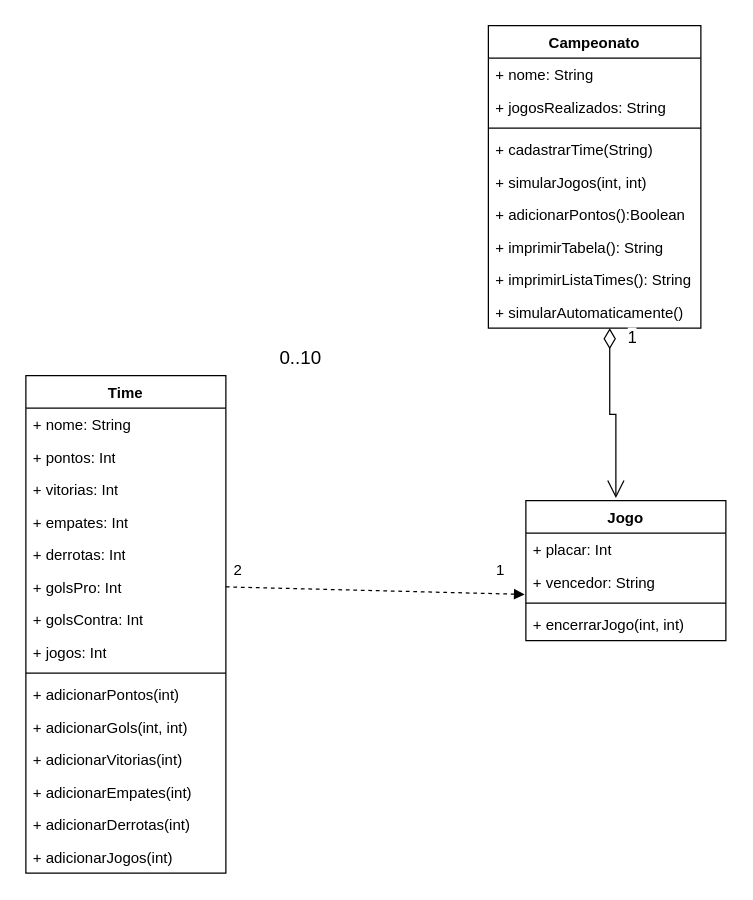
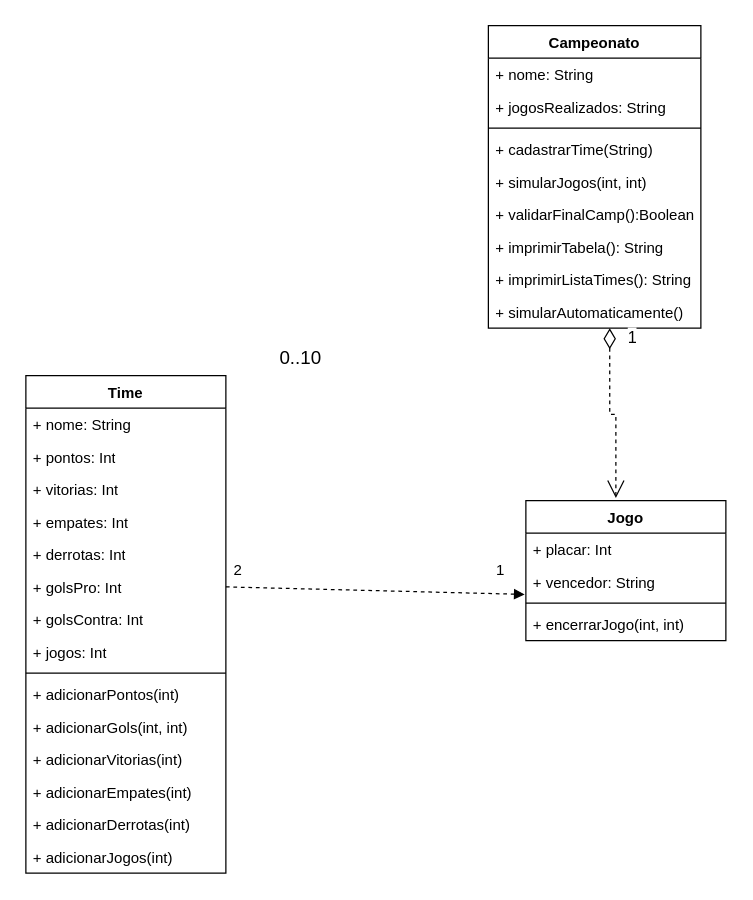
  <mxCell id="0" />
  <mxCell id="1" parent="0" />
  <mxCell id="2" value="Campeonato" style="swimlane;fontStyle=1;align=center;verticalAlign=top;childLayout=stackLayout;horizontal=1;startSize=26;horizontalStack=0;resizeParent=1;resizeParentMax=0;resizeLast=0;collapsible=1;marginBottom=0;whiteSpace=wrap;html=1;" vertex="1" parent="1"><mxGeometry x="390" y="20" width="170" height="242" as="geometry" /></mxCell>
  <mxCell id="3" value="+ nome: String" style="text;strokeColor=none;fillColor=none;align=left;verticalAlign=top;spacingLeft=4;spacingRight=4;overflow=hidden;rotatable=0;points=[[0,0.5],[1,0.5]];portConstraint=eastwest;whiteSpace=wrap;html=1;" vertex="1" parent="2"><mxGeometry y="26" width="170" height="26" as="geometry" /></mxCell>
  <mxCell id="4" value="+ jogosRealizados: String" style="text;strokeColor=none;fillColor=none;align=left;verticalAlign=top;spacingLeft=4;spacingRight=4;overflow=hidden;rotatable=0;points=[[0,0.5],[1,0.5]];portConstraint=eastwest;whiteSpace=wrap;html=1;" vertex="1" parent="2"><mxGeometry y="52" width="170" height="26" as="geometry" /></mxCell>
  <mxCell id="5" value="" style="line;strokeWidth=1;fillColor=none;align=left;verticalAlign=middle;spacingTop=-1;spacingLeft=3;spacingRight=3;rotatable=0;labelPosition=right;points=[];portConstraint=eastwest;strokeColor=inherit;" vertex="1" parent="2"><mxGeometry y="78" width="170" height="8" as="geometry" /></mxCell>
  <mxCell id="6" value="+ cadastrarTime(String)" style="text;strokeColor=none;fillColor=none;align=left;verticalAlign=top;spacingLeft=4;spacingRight=4;overflow=hidden;rotatable=0;points=[[0,0.5],[1,0.5]];portConstraint=eastwest;whiteSpace=wrap;html=1;" vertex="1" parent="2"><mxGeometry y="86" width="170" height="26" as="geometry" /></mxCell>
  <mxCell id="7" value="+ simularJogos(int, int)" style="text;strokeColor=none;fillColor=none;align=left;verticalAlign=top;spacingLeft=4;spacingRight=4;overflow=hidden;rotatable=0;points=[[0,0.5],[1,0.5]];portConstraint=eastwest;whiteSpace=wrap;html=1;" vertex="1" parent="2"><mxGeometry y="112" width="170" height="26" as="geometry" /></mxCell>
- <mxCell id="8" value="+ adicionarPontos():Boolean" style="text;strokeColor=none;fillColor=none;align=left;verticalAlign=top;spacingLeft=4;spacingRight=4;overflow=hidden;rotatable=0;points=[[0,0.5],[1,0.5]];portConstraint=eastwest;whiteSpace=wrap;html=1;" vertex="1" parent="2"><mxGeometry y="138" width="170" height="26" as="geometry" /></mxCell>
+ <mxCell id="8" value="+ validarFinalCamp():Boolean" style="text;strokeColor=none;fillColor=none;align=left;verticalAlign=top;spacingLeft=4;spacingRight=4;overflow=hidden;rotatable=0;points=[[0,0.5],[1,0.5]];portConstraint=eastwest;whiteSpace=wrap;html=1;" vertex="1" parent="2"><mxGeometry y="138" width="170" height="26" as="geometry" /></mxCell>
  <mxCell id="9" value="+ imprimirTabela(): String" style="text;strokeColor=none;fillColor=none;align=left;verticalAlign=top;spacingLeft=4;spacingRight=4;overflow=hidden;rotatable=0;points=[[0,0.5],[1,0.5]];portConstraint=eastwest;whiteSpace=wrap;html=1;" vertex="1" parent="2"><mxGeometry y="164" width="170" height="26" as="geometry" /></mxCell>
  <mxCell id="10" value="+ imprimirListaTimes(): String" style="text;strokeColor=none;fillColor=none;align=left;verticalAlign=top;spacingLeft=4;spacingRight=4;overflow=hidden;rotatable=0;points=[[0,0.5],[1,0.5]];portConstraint=eastwest;whiteSpace=wrap;html=1;" vertex="1" parent="2"><mxGeometry y="190" width="170" height="26" as="geometry" /></mxCell>
  <mxCell id="11" value="+ simularAutomaticamente()" style="text;strokeColor=none;fillColor=none;align=left;verticalAlign=top;spacingLeft=4;spacingRight=4;overflow=hidden;rotatable=0;points=[[0,0.5],[1,0.5]];portConstraint=eastwest;whiteSpace=wrap;html=1;" vertex="1" parent="2"><mxGeometry y="216" width="170" height="26" as="geometry" /></mxCell>
  <mxCell id="12" value="Time" style="swimlane;fontStyle=1;align=center;verticalAlign=top;childLayout=stackLayout;horizontal=1;startSize=26;horizontalStack=0;resizeParent=1;resizeParentMax=0;resizeLast=0;collapsible=1;marginBottom=0;whiteSpace=wrap;html=1;" vertex="1" parent="1"><mxGeometry x="20" y="300" width="160" height="398" as="geometry" /></mxCell>
  <mxCell id="13" value="+ nome: String" style="text;strokeColor=none;fillColor=none;align=left;verticalAlign=top;spacingLeft=4;spacingRight=4;overflow=hidden;rotatable=0;points=[[0,0.5],[1,0.5]];portConstraint=eastwest;whiteSpace=wrap;html=1;" vertex="1" parent="12"><mxGeometry y="26" width="160" height="26" as="geometry" /></mxCell>
  <mxCell id="14" value="+ pontos: Int" style="text;strokeColor=none;fillColor=none;align=left;verticalAlign=top;spacingLeft=4;spacingRight=4;overflow=hidden;rotatable=0;points=[[0,0.5],[1,0.5]];portConstraint=eastwest;whiteSpace=wrap;html=1;" vertex="1" parent="12"><mxGeometry y="52" width="160" height="26" as="geometry" /></mxCell>
  <mxCell id="15" value="+ vitorias: Int" style="text;strokeColor=none;fillColor=none;align=left;verticalAlign=top;spacingLeft=4;spacingRight=4;overflow=hidden;rotatable=0;points=[[0,0.5],[1,0.5]];portConstraint=eastwest;whiteSpace=wrap;html=1;" vertex="1" parent="12"><mxGeometry y="78" width="160" height="26" as="geometry" /></mxCell>
  <mxCell id="16" value="+ empates: Int" style="text;strokeColor=none;fillColor=none;align=left;verticalAlign=top;spacingLeft=4;spacingRight=4;overflow=hidden;rotatable=0;points=[[0,0.5],[1,0.5]];portConstraint=eastwest;whiteSpace=wrap;html=1;" vertex="1" parent="12"><mxGeometry y="104" width="160" height="26" as="geometry" /></mxCell>
  <mxCell id="17" value="+ derrotas: Int" style="text;strokeColor=none;fillColor=none;align=left;verticalAlign=top;spacingLeft=4;spacingRight=4;overflow=hidden;rotatable=0;points=[[0,0.5],[1,0.5]];portConstraint=eastwest;whiteSpace=wrap;html=1;" vertex="1" parent="12"><mxGeometry y="130" width="160" height="26" as="geometry" /></mxCell>
  <mxCell id="18" value="+ golsPro: Int" style="text;strokeColor=none;fillColor=none;align=left;verticalAlign=top;spacingLeft=4;spacingRight=4;overflow=hidden;rotatable=0;points=[[0,0.5],[1,0.5]];portConstraint=eastwest;whiteSpace=wrap;html=1;" vertex="1" parent="12"><mxGeometry y="156" width="160" height="26" as="geometry" /></mxCell>
  <mxCell id="19" value="+ golsContra: Int" style="text;strokeColor=none;fillColor=none;align=left;verticalAlign=top;spacingLeft=4;spacingRight=4;overflow=hidden;rotatable=0;points=[[0,0.5],[1,0.5]];portConstraint=eastwest;whiteSpace=wrap;html=1;" vertex="1" parent="12"><mxGeometry y="182" width="160" height="26" as="geometry" /></mxCell>
  <mxCell id="20" value="+ jogos: Int" style="text;strokeColor=none;fillColor=none;align=left;verticalAlign=top;spacingLeft=4;spacingRight=4;overflow=hidden;rotatable=0;points=[[0,0.5],[1,0.5]];portConstraint=eastwest;whiteSpace=wrap;html=1;" vertex="1" parent="12"><mxGeometry y="208" width="160" height="26" as="geometry" /></mxCell>
  <mxCell id="21" value="" style="line;strokeWidth=1;fillColor=none;align=left;verticalAlign=middle;spacingTop=-1;spacingLeft=3;spacingRight=3;rotatable=0;labelPosition=right;points=[];portConstraint=eastwest;strokeColor=inherit;" vertex="1" parent="12"><mxGeometry y="234" width="160" height="8" as="geometry" /></mxCell>
  <mxCell id="22" value="+ adicionarPontos(int)" style="text;strokeColor=none;fillColor=none;align=left;verticalAlign=top;spacingLeft=4;spacingRight=4;overflow=hidden;rotatable=0;points=[[0,0.5],[1,0.5]];portConstraint=eastwest;whiteSpace=wrap;html=1;" vertex="1" parent="12"><mxGeometry y="242" width="160" height="26" as="geometry" /></mxCell>
  <mxCell id="23" value="+ adicionarGols(int, int)" style="text;strokeColor=none;fillColor=none;align=left;verticalAlign=top;spacingLeft=4;spacingRight=4;overflow=hidden;rotatable=0;points=[[0,0.5],[1,0.5]];portConstraint=eastwest;whiteSpace=wrap;html=1;" vertex="1" parent="12"><mxGeometry y="268" width="160" height="26" as="geometry" /></mxCell>
  <mxCell id="24" value="+ adicionarVitorias(int)" style="text;strokeColor=none;fillColor=none;align=left;verticalAlign=top;spacingLeft=4;spacingRight=4;overflow=hidden;rotatable=0;points=[[0,0.5],[1,0.5]];portConstraint=eastwest;whiteSpace=wrap;html=1;" vertex="1" parent="12"><mxGeometry y="294" width="160" height="26" as="geometry" /></mxCell>
  <mxCell id="25" value="+ adicionarEmpates(int)" style="text;strokeColor=none;fillColor=none;align=left;verticalAlign=top;spacingLeft=4;spacingRight=4;overflow=hidden;rotatable=0;points=[[0,0.5],[1,0.5]];portConstraint=eastwest;whiteSpace=wrap;html=1;" vertex="1" parent="12"><mxGeometry y="320" width="160" height="26" as="geometry" /></mxCell>
  <mxCell id="26" value="+ adicionarDerrotas(int)" style="text;strokeColor=none;fillColor=none;align=left;verticalAlign=top;spacingLeft=4;spacingRight=4;overflow=hidden;rotatable=0;points=[[0,0.5],[1,0.5]];portConstraint=eastwest;whiteSpace=wrap;html=1;" vertex="1" parent="12"><mxGeometry y="346" width="160" height="26" as="geometry" /></mxCell>
  <mxCell id="27" value="+ adicionarJogos(int)" style="text;strokeColor=none;fillColor=none;align=left;verticalAlign=top;spacingLeft=4;spacingRight=4;overflow=hidden;rotatable=0;points=[[0,0.5],[1,0.5]];portConstraint=eastwest;whiteSpace=wrap;html=1;" vertex="1" parent="12"><mxGeometry y="372" width="160" height="26" as="geometry" /></mxCell>
  <mxCell id="28" value="Jogo" style="swimlane;fontStyle=1;align=center;verticalAlign=top;childLayout=stackLayout;horizontal=1;startSize=26;horizontalStack=0;resizeParent=1;resizeParentMax=0;resizeLast=0;collapsible=1;marginBottom=0;whiteSpace=wrap;html=1;" vertex="1" parent="1"><mxGeometry x="420" y="400" width="160" height="112" as="geometry" /></mxCell>
  <mxCell id="29" value="+ placar: Int" style="text;strokeColor=none;fillColor=none;align=left;verticalAlign=top;spacingLeft=4;spacingRight=4;overflow=hidden;rotatable=0;points=[[0,0.5],[1,0.5]];portConstraint=eastwest;whiteSpace=wrap;html=1;" vertex="1" parent="28"><mxGeometry y="26" width="160" height="26" as="geometry" /></mxCell>
  <mxCell id="30" value="+ vencedor: String" style="text;strokeColor=none;fillColor=none;align=left;verticalAlign=top;spacingLeft=4;spacingRight=4;overflow=hidden;rotatable=0;points=[[0,0.5],[1,0.5]];portConstraint=eastwest;whiteSpace=wrap;html=1;" vertex="1" parent="28"><mxGeometry y="52" width="160" height="26" as="geometry" /></mxCell>
  <mxCell id="31" value="" style="line;strokeWidth=1;fillColor=none;align=left;verticalAlign=middle;spacingTop=-1;spacingLeft=3;spacingRight=3;rotatable=0;labelPosition=right;points=[];portConstraint=eastwest;strokeColor=inherit;" vertex="1" parent="28"><mxGeometry y="78" width="160" height="8" as="geometry" /></mxCell>
  <mxCell id="32" value="+ encerrarJogo(int, int)" style="text;strokeColor=none;fillColor=none;align=left;verticalAlign=top;spacingLeft=4;spacingRight=4;overflow=hidden;rotatable=0;points=[[0,0.5],[1,0.5]];portConstraint=eastwest;whiteSpace=wrap;html=1;" vertex="1" parent="28"><mxGeometry y="86" width="160" height="26" as="geometry" /></mxCell>
  <mxCell id="33" value="" style="endArrow=block;dashed=1;html=1;rounded=0;exitX=1;exitY=0.5;exitDx=0;exitDy=0;entryX=-0.006;entryY=0.885;entryDx=0;entryDy=0;entryPerimeter=0;" edge="1" parent="1" source="18" target="30"><mxGeometry width="50" height="50" relative="1" as="geometry"><mxPoint x="320" y="590" as="sourcePoint" /><mxPoint x="370" y="540" as="targetPoint" /></mxGeometry></mxCell>
- <mxCell id="34" value="&lt;font style=&quot;font-size: 13px;&quot;&gt;1&lt;/font&gt;" style="endArrow=open;html=1;endSize=12;startArrow=diamondThin;startSize=14;startFill=0;edgeStyle=orthogonalEdgeStyle;align=left;verticalAlign=bottom;rounded=0;exitX=0.571;exitY=1;exitDx=0;exitDy=0;exitPerimeter=0;entryX=0.45;entryY=-0.018;entryDx=0;entryDy=0;entryPerimeter=0;" edge="1" parent="1" source="11" target="28"><mxGeometry x="-0.744" y="13" relative="1" as="geometry"><mxPoint x="260" y="380" as="sourcePoint" /><mxPoint x="420" y="380" as="targetPoint" /><mxPoint as="offset" /></mxGeometry></mxCell>
+ <mxCell id="34" value="&lt;font style=&quot;font-size: 13px;&quot;&gt;1&lt;/font&gt;" style="endArrow=open;html=1;endSize=12;startArrow=diamondThin;startSize=14;startFill=0;edgeStyle=orthogonalEdgeStyle;align=left;verticalAlign=bottom;rounded=0;exitX=0.571;exitY=1;exitDx=0;exitDy=0;exitPerimeter=0;entryX=0.45;entryY=-0.018;entryDx=0;entryDy=0;entryPerimeter=0;dashed=1;" edge="1" parent="1" source="11" target="28"><mxGeometry x="-0.744" y="13" relative="1" as="geometry"><mxPoint x="260" y="380" as="sourcePoint" /><mxPoint x="420" y="380" as="targetPoint" /><mxPoint as="offset" /></mxGeometry></mxCell>
  <mxCell id="35" value="&lt;font style=&quot;font-size: 15px;&quot;&gt;0..10&lt;/font&gt;" style="text;html=1;align=center;verticalAlign=middle;whiteSpace=wrap;rounded=0;" vertex="1" parent="1"><mxGeometry x="210" y="270" width="60" height="30" as="geometry" /></mxCell>
  <mxCell id="36" value="2" style="text;html=1;align=center;verticalAlign=middle;whiteSpace=wrap;rounded=0;" vertex="1" parent="1"><mxGeometry x="160" y="441" width="60" height="30" as="geometry" /></mxCell>
  <mxCell id="37" value="1" style="text;html=1;align=center;verticalAlign=middle;whiteSpace=wrap;rounded=0;" vertex="1" parent="1"><mxGeometry x="370" y="441" width="60" height="30" as="geometry" /></mxCell>
